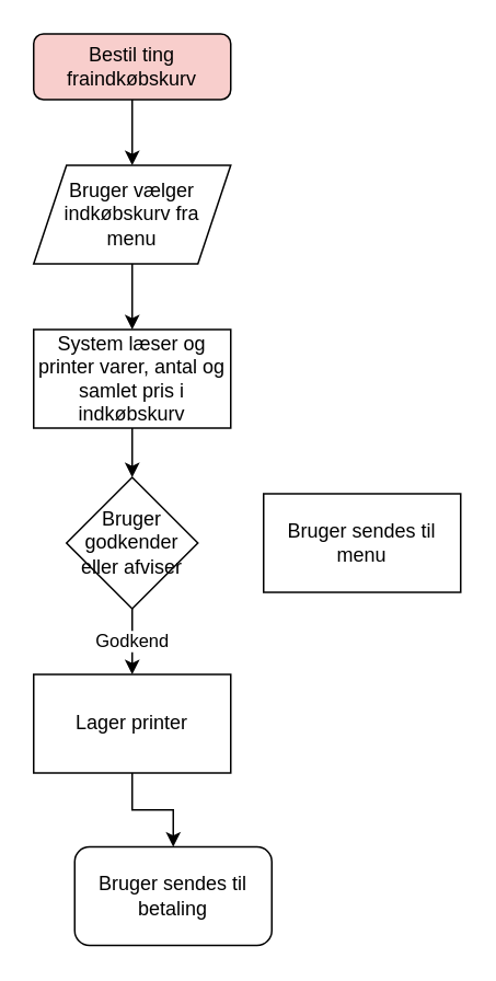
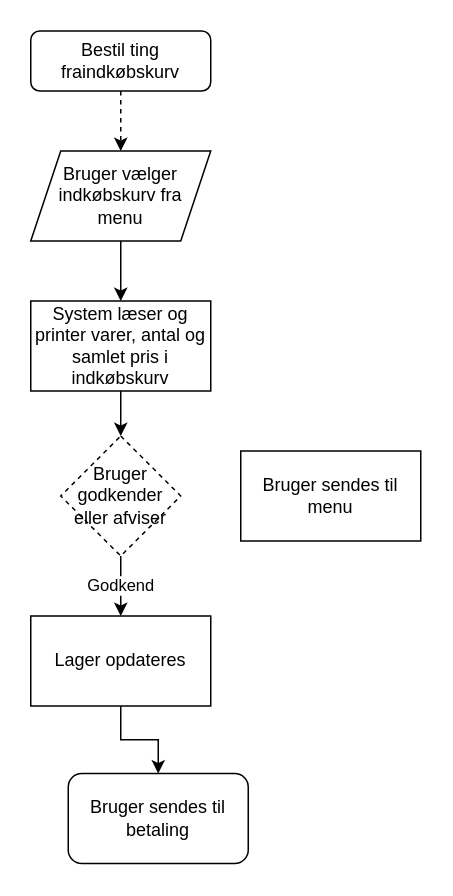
  <mxCell id="0" />
  <mxCell id="1" parent="0" />
- <mxCell id="2" value="" style="edgeStyle=orthogonalEdgeStyle;rounded=0;orthogonalLoop=1;jettySize=auto;html=1;" parent="1" source="3" target="5" edge="1"><mxGeometry relative="1" as="geometry" /></mxCell>
- <mxCell id="3" value="&lt;p&gt;&lt;span&gt;Bestil ting fraindkøbskurv&lt;/span&gt;&lt;/p&gt;" style="rounded=1;whiteSpace=wrap;html=1;fontSize=12;glass=0;strokeWidth=1;shadow=0;fillColor=#f8cecc;" parent="1" vertex="1"><mxGeometry x="20" y="20" width="120" height="40" as="geometry" /></mxCell>
+ <mxCell id="2" value="" style="edgeStyle=orthogonalEdgeStyle;rounded=0;orthogonalLoop=1;jettySize=auto;html=1;dashed=1;" parent="1" source="3" target="5" edge="1"><mxGeometry relative="1" as="geometry" /></mxCell>
+ <mxCell id="3" value="&lt;p&gt;&lt;span&gt;Bestil ting fraindkøbskurv&lt;/span&gt;&lt;/p&gt;" style="rounded=1;whiteSpace=wrap;html=1;fontSize=12;glass=0;strokeWidth=1;shadow=0;" parent="1" vertex="1"><mxGeometry x="20" y="20" width="120" height="40" as="geometry" /></mxCell>
  <mxCell id="4" value="" style="edgeStyle=orthogonalEdgeStyle;rounded=0;orthogonalLoop=1;jettySize=auto;html=1;" parent="1" source="5" target="7" edge="1"><mxGeometry relative="1" as="geometry" /></mxCell>
  <mxCell id="5" value="&lt;div&gt;Bruger vælger indkøbskurv fra&lt;/div&gt;&lt;div&gt;menu&lt;br&gt;&lt;/div&gt;" style="shape=parallelogram;perimeter=parallelogramPerimeter;whiteSpace=wrap;html=1;fixedSize=1;" parent="1" vertex="1"><mxGeometry x="20" y="100" width="120" height="60" as="geometry" /></mxCell>
  <mxCell id="6" value="" style="edgeStyle=orthogonalEdgeStyle;rounded=0;orthogonalLoop=1;jettySize=auto;html=1;" parent="1" source="7" target="9" edge="1"><mxGeometry relative="1" as="geometry" /></mxCell>
  <mxCell id="7" value="System læser og printer varer, antal og samlet pris i indkøbskurv" style="rounded=0;whiteSpace=wrap;html=1;" parent="1" vertex="1"><mxGeometry x="20" y="200" width="120" height="60" as="geometry" /></mxCell>
  <mxCell id="8" value="Godkend" style="edgeStyle=orthogonalEdgeStyle;rounded=0;orthogonalLoop=1;jettySize=auto;html=1;" edge="1" parent="1" source="9" target="13"><mxGeometry relative="1" as="geometry" /></mxCell>
- <mxCell id="9" value="Bruger godkender eller afviser" style="rhombus;whiteSpace=wrap;html=1;" parent="1" vertex="1"><mxGeometry x="40" y="290" width="80" height="80" as="geometry" /></mxCell>
+ <mxCell id="9" value="Bruger godkender eller afviser" style="rhombus;whiteSpace=wrap;html=1;dashed=1;" parent="1" vertex="1"><mxGeometry x="40" y="290" width="80" height="80" as="geometry" /></mxCell>
  <mxCell id="10" value="Bruger sendes til menu" style="whiteSpace=wrap;html=1;rounded=0;" parent="1" vertex="1"><mxGeometry x="160" y="300" width="120" height="60" as="geometry" /></mxCell>
  <mxCell id="11" value="Bruger sendes til betaling" style="rounded=1;whiteSpace=wrap;html=1;" parent="1" vertex="1"><mxGeometry x="45" y="515" width="120" height="60" as="geometry" /></mxCell>
  <mxCell id="12" value="" style="edgeStyle=orthogonalEdgeStyle;rounded=0;orthogonalLoop=1;jettySize=auto;html=1;" edge="1" parent="1" source="13" target="11"><mxGeometry relative="1" as="geometry" /></mxCell>
- <mxCell id="13" value="Lager printer" style="rounded=0;whiteSpace=wrap;html=1;" vertex="1" parent="1"><mxGeometry x="20" y="410" width="120" height="60" as="geometry" /></mxCell>
+ <mxCell id="13" value="Lager opdateres" style="rounded=0;whiteSpace=wrap;html=1;" vertex="1" parent="1"><mxGeometry x="20" y="410" width="120" height="60" as="geometry" /></mxCell>
